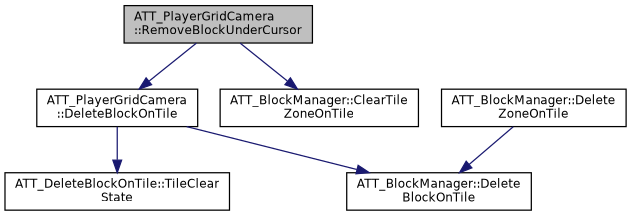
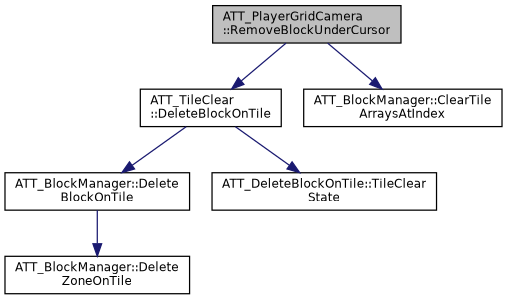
  digraph {
    rankdir=TB
    node [color=black fillcolor=white fontname=Helvetica fontsize=10 shape=record style=filled]
    edge [color=midnightblue fontname=Helvetica fontsize=10 labelfontname=Helvetica labelfontsize=10 style=solid]
    n1 [fillcolor=grey75 fontcolor=black height=0.2 label="ATT_PlayerGridCamera\l::RemoveBlockUnderCursor" width=0.4]
-   n2 [height=0.2 label="ATT_PlayerGridCamera\l::DeleteBlockOnTile" width=0.4]
-   n3 [height=0.2 label="ATT_BlockManager::ClearTile\lZoneOnTile" width=0.4]
+   n2 [height=0.2 label="ATT_TileClear\l::DeleteBlockOnTile" width=0.4]
+   n3 [height=0.2 label="ATT_BlockManager::ClearTile\lArraysAtIndex" width=0.4]
    n4 [height=0.2 label="ATT_BlockManager::Delete\lBlockOnTile" width=0.4]
    n5 [height=0.2 label="ATT_DeleteBlockOnTile::TileClear\lState" width=0.4]
    n6 [height=0.2 label="ATT_BlockManager::Delete\lZoneOnTile" width=0.4]
    n1 -> n2
    n1 -> n3
    n2 -> n4
    n2 -> n5
-   n6 -> n4
+   n4 -> n6
  }
